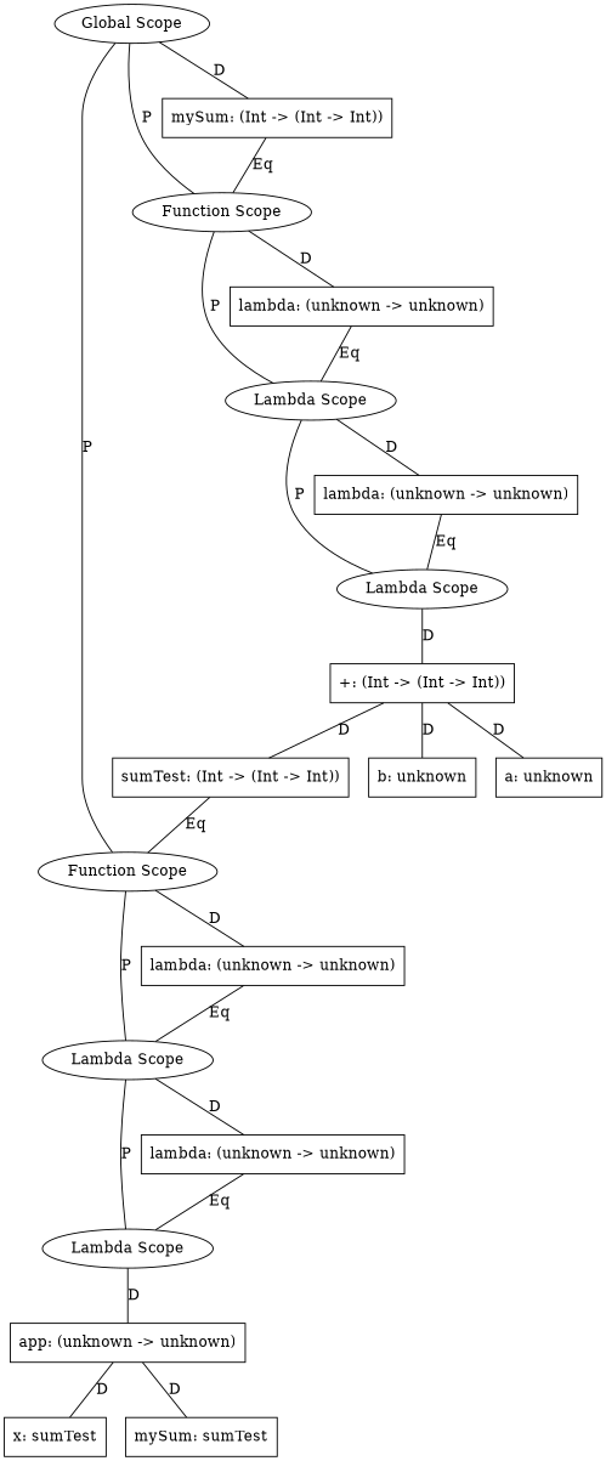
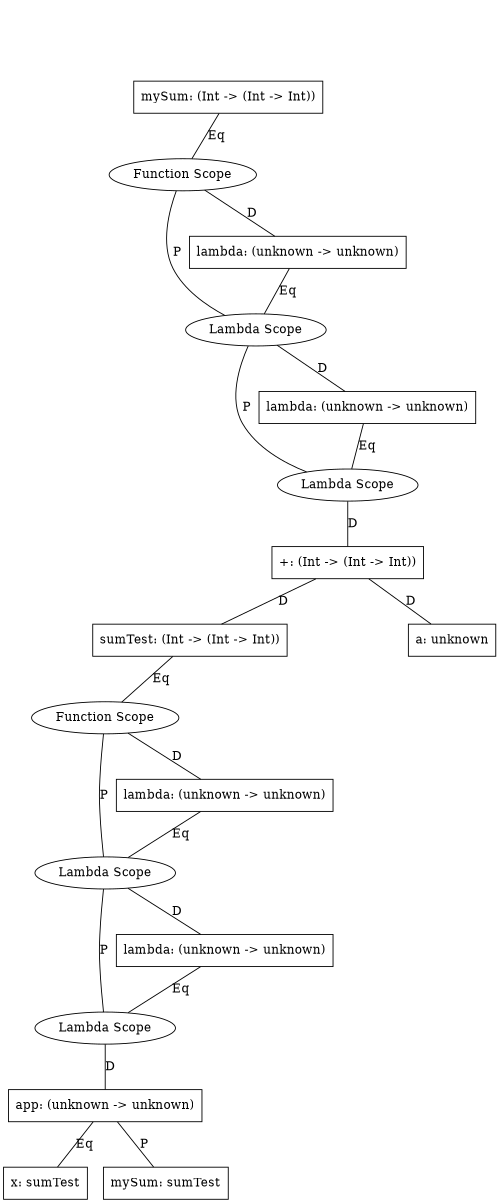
  graph {
    node [shape=box]
    n1 [label="x: sumTest"]
    n2 [label="mySum: sumTest"]
    n3 [label="app: (unknown -> unknown)"]
    n4 [label="Lambda Scope" shape=ellipse]
    n5 [label="lambda: (unknown -> unknown)"]
    n6 [label="Lambda Scope" shape=ellipse]
    n7 [label="lambda: (unknown -> unknown)"]
    n8 [label="Function Scope" shape=ellipse]
    n9 [label="sumTest: (Int -> (Int -> Int))"]
-   n10 [label="b: unknown"]
    n11 [label="a: unknown"]
    n12 [label="+: (Int -> (Int -> Int))"]
    n13 [label="Lambda Scope" shape=ellipse]
    n14 [label="lambda: (unknown -> unknown)"]
    n15 [label="Lambda Scope" shape=ellipse]
    n16 [label="lambda: (unknown -> unknown)"]
    n17 [label="Function Scope" shape=ellipse]
    n18 [label="mySum: (Int -> (Int -> Int))"]
-   n19 [label="Global Scope" shape=ellipse]
-   n3 -- n1 [label=D]
-   n3 -- n2 [label=D]
+   n3 -- n1 [label=Eq]
+   n3 -- n2 [label=P]
    n4 -- n3 [label=D]
    n5 -- n4 [label=Eq]
    n6 -- n4 [label=P]
    n6 -- n5 [label=D]
    n7 -- n6 [label=Eq]
    n8 -- n6 [label=P]
    n8 -- n7 [label=D]
    n9 -- n8 [label=Eq]
    n12 -- n9 [label=D]
-   n12 -- n10 [label=D]
    n12 -- n11 [label=D]
    n13 -- n12 [label=D]
    n14 -- n13 [label=Eq]
    n15 -- n13 [label=P]
    n15 -- n14 [label=D]
    n16 -- n15 [label=Eq]
    n17 -- n15 [label=P]
    n17 -- n16 [label=D]
    n18 -- n17 [label=Eq]
-   n19 -- n8 [label=P]
-   n19 -- n17 [label=P]
-   n19 -- n18 [label=D]
  }
